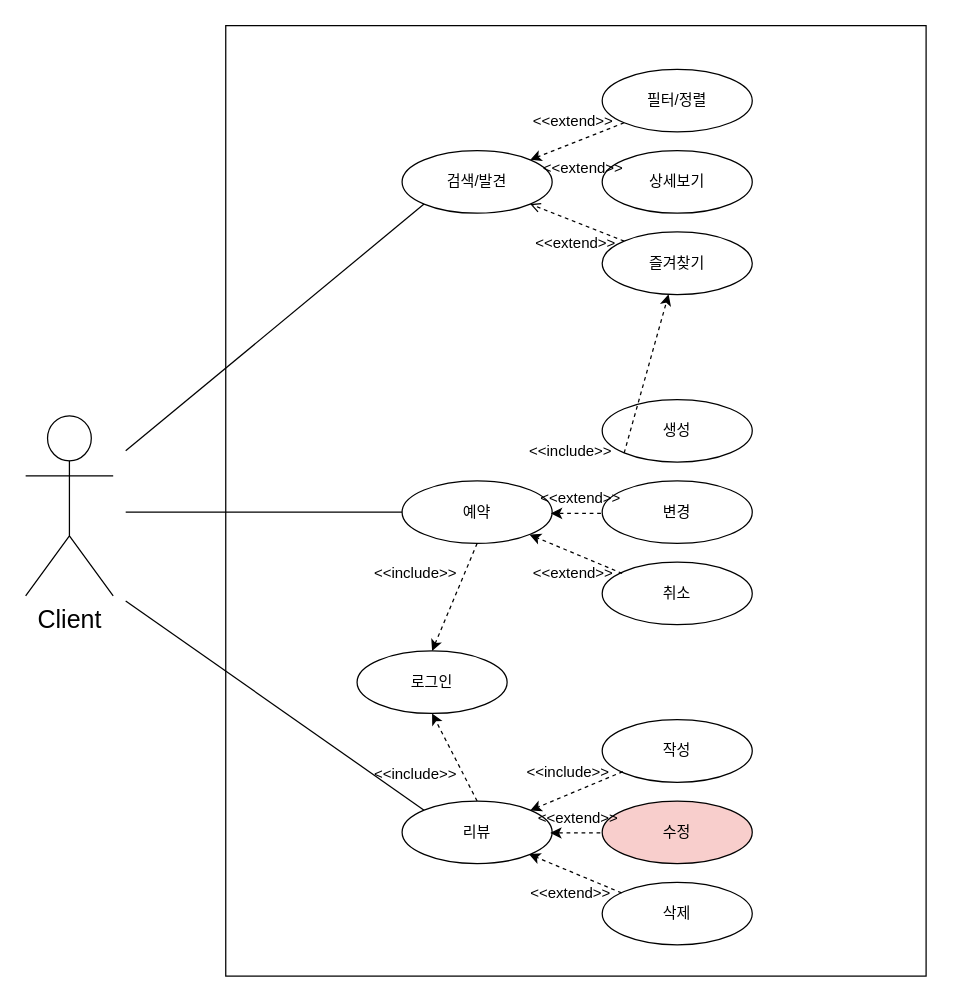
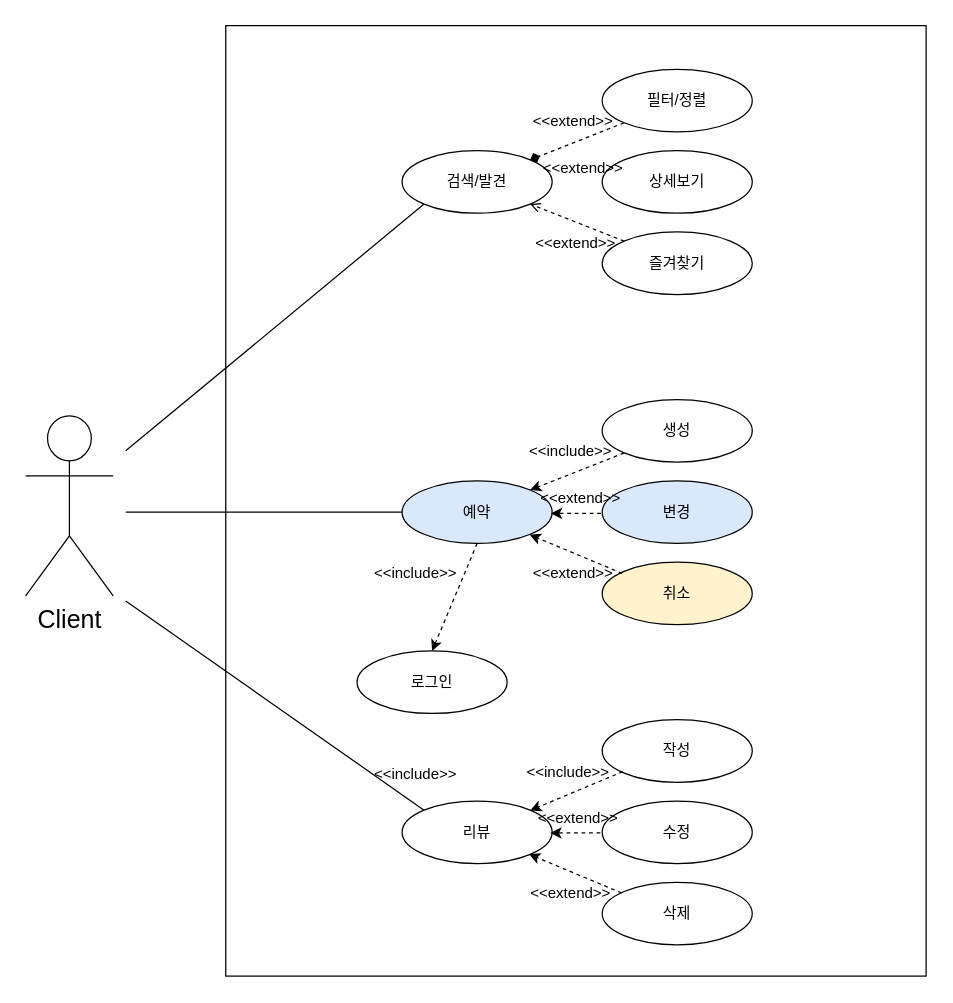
  <mxCell id="0" />
  <mxCell id="1" parent="0" />
  <mxCell id="2" value="&lt;font style=&quot;font-size: 20px;&quot;&gt;Client&lt;/font&gt;" style="shape=umlActor;verticalLabelPosition=bottom;verticalAlign=top;html=1;outlineConnect=0;" parent="1" vertex="1"><mxGeometry x="20" y="332" width="70" height="144" as="geometry" /></mxCell>
  <mxCell id="3" value="" style="rounded=0;whiteSpace=wrap;html=1;" vertex="1" parent="1"><mxGeometry x="180" y="20" width="560" height="760" as="geometry" /></mxCell>
- <mxCell id="4" value="예약" style="ellipse;whiteSpace=wrap;html=1;" vertex="1" parent="1"><mxGeometry x="321" y="384" width="120" height="50" as="geometry" /></mxCell>
- <mxCell id="5" value="변경" style="ellipse;whiteSpace=wrap;html=1;" vertex="1" parent="1"><mxGeometry x="481" y="384" width="120" height="50" as="geometry" /></mxCell>
- <mxCell id="6" value="취소" style="ellipse;whiteSpace=wrap;html=1;" vertex="1" parent="1"><mxGeometry x="481" y="449" width="120" height="50" as="geometry" /></mxCell>
+ <mxCell id="4" value="예약" style="ellipse;whiteSpace=wrap;html=1;fillColor=#dae8fc;" vertex="1" parent="1"><mxGeometry x="321" y="384" width="120" height="50" as="geometry" /></mxCell>
+ <mxCell id="5" value="변경" style="ellipse;whiteSpace=wrap;html=1;fillColor=#dae8fc;" vertex="1" parent="1"><mxGeometry x="481" y="384" width="120" height="50" as="geometry" /></mxCell>
+ <mxCell id="6" value="취소" style="ellipse;whiteSpace=wrap;html=1;fillColor=#fff2cc;" vertex="1" parent="1"><mxGeometry x="481" y="449" width="120" height="50" as="geometry" /></mxCell>
  <mxCell id="7" value="생성" style="ellipse;whiteSpace=wrap;html=1;" vertex="1" parent="1"><mxGeometry x="481" y="319" width="120" height="50" as="geometry" /></mxCell>
  <mxCell id="8" value="리뷰" style="ellipse;whiteSpace=wrap;html=1;" vertex="1" parent="1"><mxGeometry x="321" y="640" width="120" height="50" as="geometry" /></mxCell>
  <mxCell id="9" value="작성" style="ellipse;whiteSpace=wrap;html=1;" vertex="1" parent="1"><mxGeometry x="481" y="575" width="120" height="50" as="geometry" /></mxCell>
  <mxCell id="10" value="검색/발견" style="ellipse;whiteSpace=wrap;html=1;" vertex="1" parent="1"><mxGeometry x="321" y="120" width="120" height="50" as="geometry" /></mxCell>
  <mxCell id="11" value="상세보기" style="ellipse;whiteSpace=wrap;html=1;" vertex="1" parent="1"><mxGeometry x="481" y="120" width="120" height="50" as="geometry" /></mxCell>
  <mxCell id="12" value="즐겨찾기" style="ellipse;whiteSpace=wrap;html=1;" vertex="1" parent="1"><mxGeometry x="481" y="185" width="120" height="50" as="geometry" /></mxCell>
  <mxCell id="13" value="필터/정렬" style="ellipse;whiteSpace=wrap;html=1;" vertex="1" parent="1"><mxGeometry x="481" y="55" width="120" height="50" as="geometry" /></mxCell>
- <mxCell id="14" value="수정" style="ellipse;whiteSpace=wrap;html=1;fillColor=#f8cecc;" vertex="1" parent="1"><mxGeometry x="481" y="640" width="120" height="50" as="geometry" /></mxCell>
+ <mxCell id="14" value="수정" style="ellipse;whiteSpace=wrap;html=1;" vertex="1" parent="1"><mxGeometry x="481" y="640" width="120" height="50" as="geometry" /></mxCell>
  <mxCell id="15" value="삭제" style="ellipse;whiteSpace=wrap;html=1;" vertex="1" parent="1"><mxGeometry x="481" y="705" width="120" height="50" as="geometry" /></mxCell>
  <mxCell id="16" value="로그인" style="ellipse;whiteSpace=wrap;html=1;" vertex="1" parent="1"><mxGeometry x="285" y="520" width="120" height="50" as="geometry" /></mxCell>
  <mxCell id="17" value="" style="endArrow=none;html=1;rounded=0;entryX=0;entryY=0.5;entryDx=0;entryDy=0;" edge="1" parent="1" target="4"><mxGeometry width="50" height="50" relative="1" as="geometry"><mxPoint x="100" y="409" as="sourcePoint" /><mxPoint x="380" y="430" as="targetPoint" /></mxGeometry></mxCell>
  <mxCell id="18" value="" style="endArrow=none;html=1;rounded=0;entryX=0;entryY=1;entryDx=0;entryDy=0;" edge="1" parent="1" target="10"><mxGeometry width="50" height="50" relative="1" as="geometry"><mxPoint x="100" y="360" as="sourcePoint" /><mxPoint x="380" y="430" as="targetPoint" /></mxGeometry></mxCell>
  <mxCell id="19" value="" style="endArrow=none;html=1;rounded=0;entryX=0;entryY=0;entryDx=0;entryDy=0;" edge="1" parent="1" target="8"><mxGeometry width="50" height="50" relative="1" as="geometry"><mxPoint x="100" y="480" as="sourcePoint" /><mxPoint x="380" y="430" as="targetPoint" /></mxGeometry></mxCell>
- <mxCell id="20" value="" style="endArrow=classic;html=1;rounded=0;exitX=0;exitY=1;exitDx=0;exitDy=0;entryX=1;entryY=0;entryDx=0;entryDy=0;dashed=1;" edge="1" parent="1" source="13" target="10"><mxGeometry width="50" height="50" relative="1" as="geometry"><mxPoint x="330" y="480" as="sourcePoint" /><mxPoint x="380" y="430" as="targetPoint" /></mxGeometry></mxCell>
+ <mxCell id="20" value="" style="endArrow=diamond;html=1;rounded=0;exitX=0;exitY=1;exitDx=0;exitDy=0;entryX=1;entryY=0;entryDx=0;entryDy=0;dashed=1;" edge="1" parent="1" source="13" target="10"><mxGeometry width="50" height="50" relative="1" as="geometry"><mxPoint x="330" y="480" as="sourcePoint" /><mxPoint x="380" y="430" as="targetPoint" /></mxGeometry></mxCell>
  <mxCell id="21" value="" style="endArrow=open;html=1;rounded=0;exitX=0;exitY=0;exitDx=0;exitDy=0;entryX=1;entryY=1;entryDx=0;entryDy=0;dashed=1;" edge="1" parent="1" source="12" target="10"><mxGeometry width="50" height="50" relative="1" as="geometry"><mxPoint x="554" y="250" as="sourcePoint" /><mxPoint x="480" y="281" as="targetPoint" /></mxGeometry></mxCell>
- <mxCell id="22" value="" style="endArrow=classic;html=1;rounded=0;exitX=0;exitY=1;exitDx=0;exitDy=0;dashed=1;" edge="1" parent="1" source="7" target="12"><mxGeometry width="50" height="50" relative="1" as="geometry"><mxPoint x="494" y="300" as="sourcePoint" /><mxPoint x="420" y="331" as="targetPoint" /></mxGeometry></mxCell>
+ <mxCell id="22" value="" style="endArrow=classic;html=1;rounded=0;exitX=0;exitY=1;exitDx=0;exitDy=0;entryX=1;entryY=0;entryDx=0;entryDy=0;dashed=1;" edge="1" parent="1" source="7" target="4"><mxGeometry width="50" height="50" relative="1" as="geometry"><mxPoint x="494" y="300" as="sourcePoint" /><mxPoint x="420" y="331" as="targetPoint" /></mxGeometry></mxCell>
  <mxCell id="23" value="" style="endArrow=classic;html=1;rounded=0;exitX=0;exitY=0.5;exitDx=0;exitDy=0;entryX=1;entryY=0.5;entryDx=0;entryDy=0;dashed=1;" edge="1" parent="1"><mxGeometry width="50" height="50" relative="1" as="geometry"><mxPoint x="480" y="410" as="sourcePoint" /><mxPoint x="440" y="410" as="targetPoint" /></mxGeometry></mxCell>
  <mxCell id="24" value="" style="endArrow=classic;html=1;rounded=0;exitX=0;exitY=0;exitDx=0;exitDy=0;entryX=1;entryY=1;entryDx=0;entryDy=0;dashed=1;" edge="1" parent="1"><mxGeometry width="50" height="50" relative="1" as="geometry"><mxPoint x="497" y="458" as="sourcePoint" /><mxPoint x="423" y="427" as="targetPoint" /></mxGeometry></mxCell>
  <mxCell id="25" value="" style="endArrow=classic;html=1;rounded=0;entryX=0.5;entryY=0;entryDx=0;entryDy=0;exitX=0.5;exitY=1;exitDx=0;exitDy=0;dashed=1;" edge="1" parent="1" source="4" target="16"><mxGeometry width="50" height="50" relative="1" as="geometry"><mxPoint x="904.211" y="300" as="sourcePoint" /><mxPoint x="510" y="421" as="targetPoint" /></mxGeometry></mxCell>
- <mxCell id="26" value="" style="endArrow=classic;html=1;rounded=0;entryX=0.5;entryY=1;entryDx=0;entryDy=0;exitX=0.5;exitY=0;exitDx=0;exitDy=0;dashed=1;" edge="1" parent="1" source="8" target="16"><mxGeometry width="50" height="50" relative="1" as="geometry"><mxPoint x="441" y="530" as="sourcePoint" /><mxPoint x="390" y="611" as="targetPoint" /></mxGeometry></mxCell>
  <mxCell id="27" value="" style="endArrow=classic;html=1;rounded=0;exitX=0;exitY=1;exitDx=0;exitDy=0;entryX=1;entryY=0;entryDx=0;entryDy=0;dashed=1;" edge="1" parent="1"><mxGeometry width="50" height="50" relative="1" as="geometry"><mxPoint x="497.5" y="616.5" as="sourcePoint" /><mxPoint x="423.5" y="647.5" as="targetPoint" /></mxGeometry></mxCell>
  <mxCell id="28" value="" style="endArrow=classic;html=1;rounded=0;exitX=0;exitY=0.5;exitDx=0;exitDy=0;entryX=1;entryY=0.5;entryDx=0;entryDy=0;dashed=1;" edge="1" parent="1"><mxGeometry width="50" height="50" relative="1" as="geometry"><mxPoint x="479.5" y="665.5" as="sourcePoint" /><mxPoint x="439.5" y="665.5" as="targetPoint" /></mxGeometry></mxCell>
  <mxCell id="29" value="" style="endArrow=classic;html=1;rounded=0;exitX=0;exitY=0;exitDx=0;exitDy=0;entryX=1;entryY=1;entryDx=0;entryDy=0;dashed=1;" edge="1" parent="1"><mxGeometry width="50" height="50" relative="1" as="geometry"><mxPoint x="496.5" y="713.5" as="sourcePoint" /><mxPoint x="422.5" y="682.5" as="targetPoint" /></mxGeometry></mxCell>
  <mxCell id="30" value="&amp;lt;&amp;lt;extend&amp;gt;&amp;gt;" style="text;html=1;align=center;verticalAlign=middle;whiteSpace=wrap;rounded=0;" vertex="1" parent="1"><mxGeometry x="415" y="82" width="86" height="30" as="geometry" /></mxCell>
  <mxCell id="31" value="&amp;lt;&amp;lt;extend&amp;gt;&amp;gt;" style="text;html=1;align=center;verticalAlign=middle;whiteSpace=wrap;rounded=0;" vertex="1" parent="1"><mxGeometry x="417" y="179" width="86" height="30" as="geometry" /></mxCell>
  <mxCell id="32" value="&amp;lt;&amp;lt;extend&amp;gt;&amp;gt;" style="text;html=1;align=center;verticalAlign=middle;whiteSpace=wrap;rounded=0;" vertex="1" parent="1"><mxGeometry x="423" y="119" width="86" height="30" as="geometry" /></mxCell>
  <mxCell id="33" value="&amp;lt;&amp;lt;include&amp;gt;&amp;gt;" style="text;html=1;align=center;verticalAlign=middle;whiteSpace=wrap;rounded=0;" vertex="1" parent="1"><mxGeometry x="413" y="345.5" width="86" height="30" as="geometry" /></mxCell>
  <mxCell id="34" value="&amp;lt;&amp;lt;extend&amp;gt;&amp;gt;" style="text;html=1;align=center;verticalAlign=middle;whiteSpace=wrap;rounded=0;" vertex="1" parent="1"><mxGeometry x="415" y="442.5" width="86" height="30" as="geometry" /></mxCell>
  <mxCell id="35" value="&amp;lt;&amp;lt;extend&amp;gt;&amp;gt;" style="text;html=1;align=center;verticalAlign=middle;whiteSpace=wrap;rounded=0;" vertex="1" parent="1"><mxGeometry x="421" y="382.5" width="86" height="30" as="geometry" /></mxCell>
  <mxCell id="36" value="&amp;lt;&amp;lt;include&amp;gt;&amp;gt;" style="text;html=1;align=center;verticalAlign=middle;whiteSpace=wrap;rounded=0;" vertex="1" parent="1"><mxGeometry x="411" y="601.5" width="86" height="30" as="geometry" /></mxCell>
  <mxCell id="37" value="&amp;lt;&amp;lt;extend&amp;gt;&amp;gt;" style="text;html=1;align=center;verticalAlign=middle;whiteSpace=wrap;rounded=0;" vertex="1" parent="1"><mxGeometry x="413" y="698.5" width="86" height="30" as="geometry" /></mxCell>
  <mxCell id="38" value="&amp;lt;&amp;lt;extend&amp;gt;&amp;gt;" style="text;html=1;align=center;verticalAlign=middle;whiteSpace=wrap;rounded=0;" vertex="1" parent="1"><mxGeometry x="419" y="638.5" width="86" height="30" as="geometry" /></mxCell>
  <mxCell id="39" value="&amp;lt;&amp;lt;include&amp;gt;&amp;gt;" style="text;html=1;align=center;verticalAlign=middle;whiteSpace=wrap;rounded=0;" vertex="1" parent="1"><mxGeometry x="289" y="442.5" width="86" height="30" as="geometry" /></mxCell>
  <mxCell id="40" value="&amp;lt;&amp;lt;include&amp;gt;&amp;gt;" style="text;html=1;align=center;verticalAlign=middle;whiteSpace=wrap;rounded=0;" vertex="1" parent="1"><mxGeometry x="289" y="604" width="86" height="30" as="geometry" /></mxCell>
